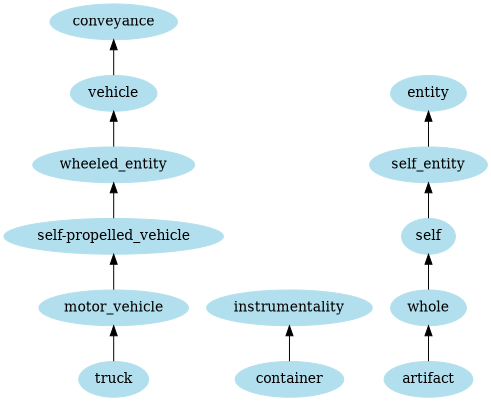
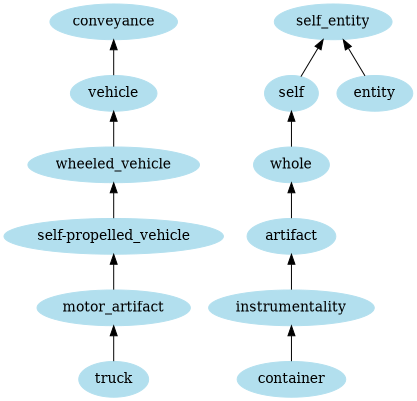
  digraph {
    rankdir=BT
    node [color=lightblue2 style=filled]
    truck
-   motor_vehicle
+   motor_vehicle [label=motor_artifact]
    "self-propelled_vehicle"
-   wheeled_vehicle [label=wheeled_entity]
+   wheeled_vehicle
    vehicle
    container
    instrumentality
    conveyance
    artifact
    whole
    n11 [label=self]
    n12 [label=self_entity]
    entity
    truck -> motor_vehicle
    motor_vehicle -> "self-propelled_vehicle"
    "self-propelled_vehicle" -> wheeled_vehicle
    wheeled_vehicle -> vehicle
    vehicle -> conveyance
    container -> instrumentality
+   instrumentality -> artifact
    artifact -> whole
    whole -> n11
    n11 -> n12
-   n12 -> entity
+   entity -> n12
  }
